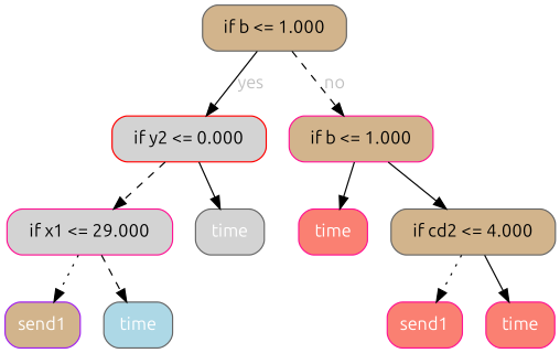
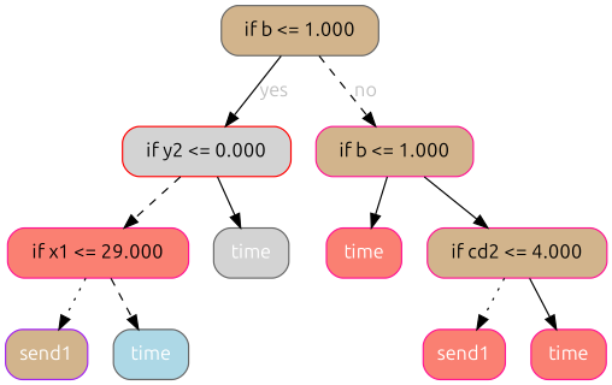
  digraph {
    fontname=Ubuntu
    node [color=deeppink fillcolor=tan fontname=Ubuntu shape=box style="filled, rounded" fontcolor=white]
    edge [fontcolor=gray fontname=Ubuntu style=solid]
    n1 [color=gray40 height=0.5 label="if b <= 1.000" width=1.5694 fontcolor=""]
    n2 [color=red fillcolor=lightgrey height=0.5 label="if y2 <= 0.000" width=1.6806 fontcolor=""]
    n3 [height=0.5 label="if b <= 1.000" width=1.5694 fontcolor=""]
-   n4 [fillcolor=lightgrey height=0.5 label="if x1 <= 29.000" width=1.8056 fontcolor=""]
+   n4 [fillcolor=salmon height=0.5 label="if x1 <= 29.000" width=1.8056 fontcolor=""]
    n5 [color=gray40 fillcolor=lightgrey height=0.5 label=time width=0.75]
    n6 [fillcolor=salmon height=0.5 label=time width=0.75]
-   n7 [color=gray40 height=0.5 label="if cd2 <= 4.000" width=1.7917 fontcolor=""]
+   n7 [height=0.5 label="if cd2 <= 4.000" width=1.7917 fontcolor=""]
    n8 [color=purple height=0.5 label=send1 width=0.81944]
    n9 [color=gray40 fillcolor=lightblue height=0.5 label=time width=0.75]
    n10 [fillcolor=salmon height=0.5 label=send1 width=0.81944]
    n11 [fillcolor=salmon height=0.5 label=time width=0.75]
    n1 -> n2 [label=yes]
    n1 -> n3 [label=no style=dashed]
    n2 -> n4 [style=dashed]
    n2 -> n5
    n3 -> n6
    n3 -> n7
    n4 -> n8 [style=dotted]
    n4 -> n9 [style=dashed]
    n7 -> n10 [style=dotted]
    n7 -> n11
  }
